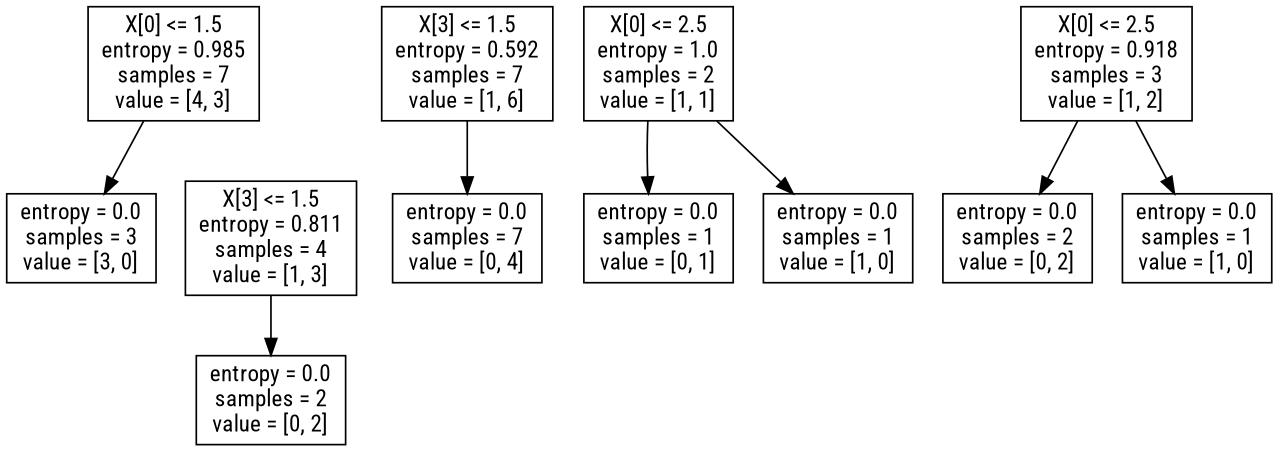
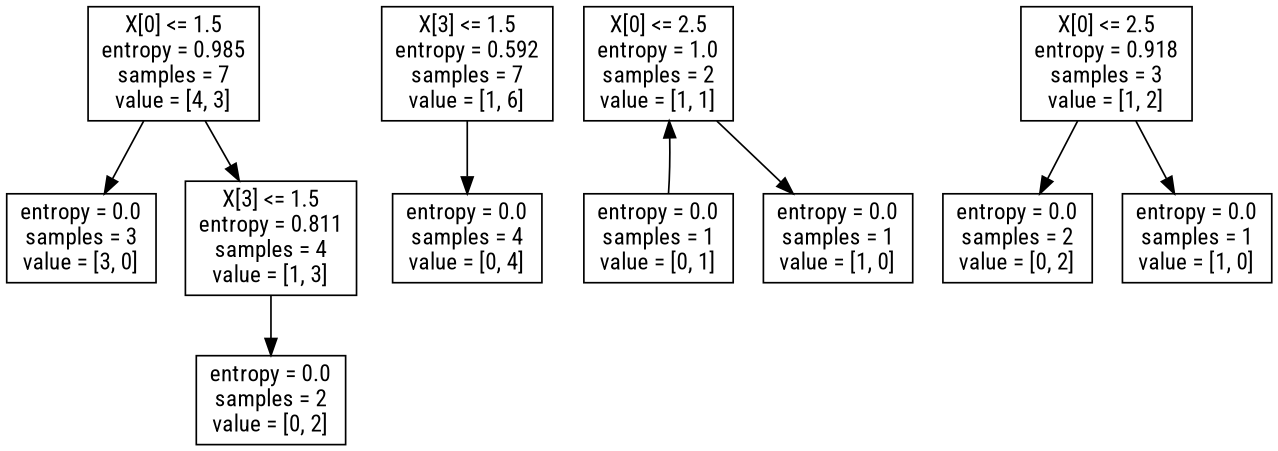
  digraph {
    fontname="Roboto Condensed"
    node [fontname="Roboto Condensed" shape=box]
    edge [fontname="Roboto Condensed"]
    n1 [label="X[0] <= 1.5\nentropy = 0.985\nsamples = 7\nvalue = [4, 3]"]
    n2 [label="entropy = 0.0\nsamples = 3\nvalue = [3, 0]"]
    n3 [label="X[3] <= 1.5\nentropy = 0.811\nsamples = 4\nvalue = [1, 3]"]
    n4 [label="X[3] <= 1.5\nentropy = 0.592\nsamples = 7\nvalue = [1, 6]"]
-   n5 [label="entropy = 0.0\nsamples = 7\nvalue = [0, 4]"]
+   n5 [label="entropy = 0.0\nsamples = 4\nvalue = [0, 4]"]
    n6 [label="entropy = 0.0\nsamples = 2\nvalue = [0, 2]"]
    n7 [label="X[0] <= 2.5\nentropy = 1.0\nsamples = 2\nvalue = [1, 1]"]
    n8 [label="entropy = 0.0\nsamples = 1\nvalue = [0, 1]"]
    n9 [label="entropy = 0.0\nsamples = 1\nvalue = [1, 0]"]
    n10 [label="X[0] <= 2.5\nentropy = 0.918\nsamples = 3\nvalue = [1, 2]"]
    n11 [label="entropy = 0.0\nsamples = 2\nvalue = [0, 2]"]
    n12 [label="entropy = 0.0\nsamples = 1\nvalue = [1, 0]"]
    n1 -> n2
+   n1 -> n3
    n3 -> n6
    n4 -> n5
-   n7 -> n8
+   n8 -> n7
    n7 -> n9
    n10 -> n11
    n10 -> n12
  }
